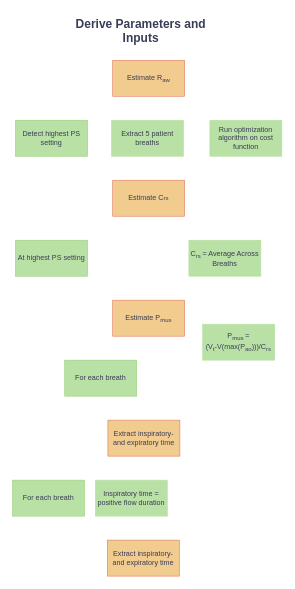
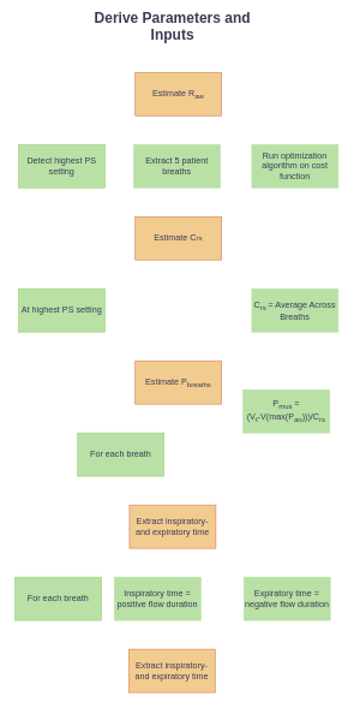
  <mxCell id="0" />
  <mxCell id="1" parent="0" />
- <mxCell id="2" value="&lt;b&gt;Derive Parameters and Inputs&lt;/b&gt;" style="text;html=1;strokeColor=none;fillColor=none;align=center;verticalAlign=middle;whiteSpace=wrap;rounded=0;fontSize=20;labelBackgroundColor=none;fontColor=#393C56;" vertex="1" parent="1"><mxGeometry x="124" y="35" width="220" height="30" as="geometry" /></mxCell>
+ <mxCell id="2" value="&lt;b&gt;Derive Parameters and Inputs&lt;/b&gt;" style="text;html=1;strokeColor=none;fillColor=none;align=center;verticalAlign=middle;whiteSpace=wrap;rounded=0;fontSize=20;labelBackgroundColor=none;fontColor=#393C56;" vertex="1" parent="1"><mxGeometry x="129" y="20" width="220" height="30" as="geometry" /></mxCell>
  <mxCell id="3" value="Estimate R&lt;sub&gt;aw&lt;/sub&gt;" style="rounded=0;whiteSpace=wrap;html=1;labelBackgroundColor=none;fillColor=#F2CC8F;strokeColor=#E07A5F;fontColor=#393C56;" vertex="1" parent="1"><mxGeometry x="187" y="100" width="120" height="60" as="geometry" /></mxCell>
  <mxCell id="4" value="Detect highest PS setting" style="rounded=0;whiteSpace=wrap;html=1;strokeColor=#97D077;fontColor=#393C56;fillColor=#B9E0A5;" vertex="1" parent="1"><mxGeometry x="25" y="200" width="120" height="60" as="geometry" /></mxCell>
  <mxCell id="5" value="Extract 5 patient breaths" style="rounded=0;whiteSpace=wrap;html=1;strokeColor=#B9E0A5;fontColor=#393C56;fillColor=#B9E0A5;" vertex="1" parent="1"><mxGeometry x="185" y="200" width="120" height="60" as="geometry" /></mxCell>
  <mxCell id="6" value="Run optimization algorithm on cost function" style="rounded=0;whiteSpace=wrap;html=1;strokeColor=#B9E0A5;fontColor=#393C56;fillColor=#B9E0A5;" vertex="1" parent="1"><mxGeometry x="349" y="200" width="120" height="60" as="geometry" /></mxCell>
  <mxCell id="7" value="Estimate C&lt;span style=&quot;font-size: 10px;&quot;&gt;rs&lt;/span&gt;" style="rounded=0;whiteSpace=wrap;html=1;labelBackgroundColor=none;fillColor=#F2CC8F;strokeColor=#E07A5F;fontColor=#393C56;" vertex="1" parent="1"><mxGeometry x="187" y="300" width="120" height="60" as="geometry" /></mxCell>
  <mxCell id="8" value="At highest PS setting" style="rounded=0;whiteSpace=wrap;html=1;strokeColor=#97D077;fontColor=#393C56;fillColor=#B9E0A5;" vertex="1" parent="1"><mxGeometry x="25" y="400" width="120" height="60" as="geometry" /></mxCell>
- <mxCell id="9" value="C&lt;sub&gt;rs &lt;/sub&gt;= Average Across Breaths" style="rounded=0;whiteSpace=wrap;html=1;strokeColor=#B9E0A5;fontColor=#393C56;fillColor=#B9E0A5;" vertex="1" parent="1"><mxGeometry x="314" y="400" width="120" height="60" as="geometry" /></mxCell>
- <mxCell id="10" value="Estimate P&lt;sub&gt;mus&lt;/sub&gt;" style="rounded=0;whiteSpace=wrap;html=1;labelBackgroundColor=none;fillColor=#F2CC8F;strokeColor=#E07A5F;fontColor=#393C56;" vertex="1" parent="1"><mxGeometry x="187" y="500" width="120" height="60" as="geometry" /></mxCell>
+ <mxCell id="9" value="C&lt;sub&gt;rs &lt;/sub&gt;= Average Across Breaths" style="rounded=0;whiteSpace=wrap;html=1;strokeColor=#B9E0A5;fontColor=#393C56;fillColor=#B9E0A5;" vertex="1" parent="1"><mxGeometry x="349" y="400" width="120" height="60" as="geometry" /></mxCell>
+ <mxCell id="10" value="Estimate P&lt;sub&gt;breaths&lt;/sub&gt;" style="rounded=0;whiteSpace=wrap;html=1;labelBackgroundColor=none;fillColor=#F2CC8F;strokeColor=#E07A5F;fontColor=#393C56;" vertex="1" parent="1"><mxGeometry x="187" y="500" width="120" height="60" as="geometry" /></mxCell>
  <mxCell id="11" value="For each breath" style="rounded=0;whiteSpace=wrap;html=1;strokeColor=#97D077;fontColor=#393C56;fillColor=#B9E0A5;" vertex="1" parent="1"><mxGeometry x="107" y="600" width="120" height="60" as="geometry" /></mxCell>
  <mxCell id="12" value="P&lt;sub&gt;mus &lt;/sub&gt;= &lt;br&gt;(V&lt;sub&gt;t&lt;/sub&gt;-V(max(P&lt;sub&gt;ao&lt;/sub&gt;)))/C&lt;sub&gt;rs&lt;/sub&gt;" style="rounded=0;whiteSpace=wrap;html=1;strokeColor=#B9E0A5;fontColor=#393C56;fillColor=#B9E0A5;" vertex="1" parent="1"><mxGeometry x="337" y="540" width="120" height="60" as="geometry" /></mxCell>
  <mxCell id="13" value="Extract inspiratory- and expiratory time" style="rounded=0;whiteSpace=wrap;html=1;labelBackgroundColor=none;fillColor=#F2CC8F;strokeColor=#E07A5F;fontColor=#393C56;" vertex="1" parent="1"><mxGeometry x="179" y="700" width="120" height="60" as="geometry" /></mxCell>
  <mxCell id="14" value="For each breath" style="rounded=0;whiteSpace=wrap;html=1;strokeColor=#97D077;fontColor=#393C56;fillColor=#B9E0A5;" vertex="1" parent="1"><mxGeometry x="20" y="800" width="120" height="60" as="geometry" /></mxCell>
  <mxCell id="15" value="Inspiratory time = positive flow duration" style="rounded=0;whiteSpace=wrap;html=1;strokeColor=#B9E0A5;fontColor=#393C56;fillColor=#B9E0A5;" vertex="1" parent="1"><mxGeometry x="158" y="800" width="120" height="60" as="geometry" /></mxCell>
+ <mxCell id="16" value="Expiratory time = negative flow duration" style="rounded=0;whiteSpace=wrap;html=1;strokeColor=#B9E0A5;fontColor=#393C56;fillColor=#B9E0A5;" vertex="1" parent="1"><mxGeometry x="338" y="800" width="120" height="60" as="geometry" /></mxCell>
  <mxCell id="17" value="Extract inspiratory- and expiratory time" style="rounded=0;whiteSpace=wrap;html=1;labelBackgroundColor=none;fillColor=#F2CC8F;strokeColor=#E07A5F;fontColor=#393C56;" vertex="1" parent="1"><mxGeometry x="178" y="900" width="120" height="60" as="geometry" /></mxCell>
